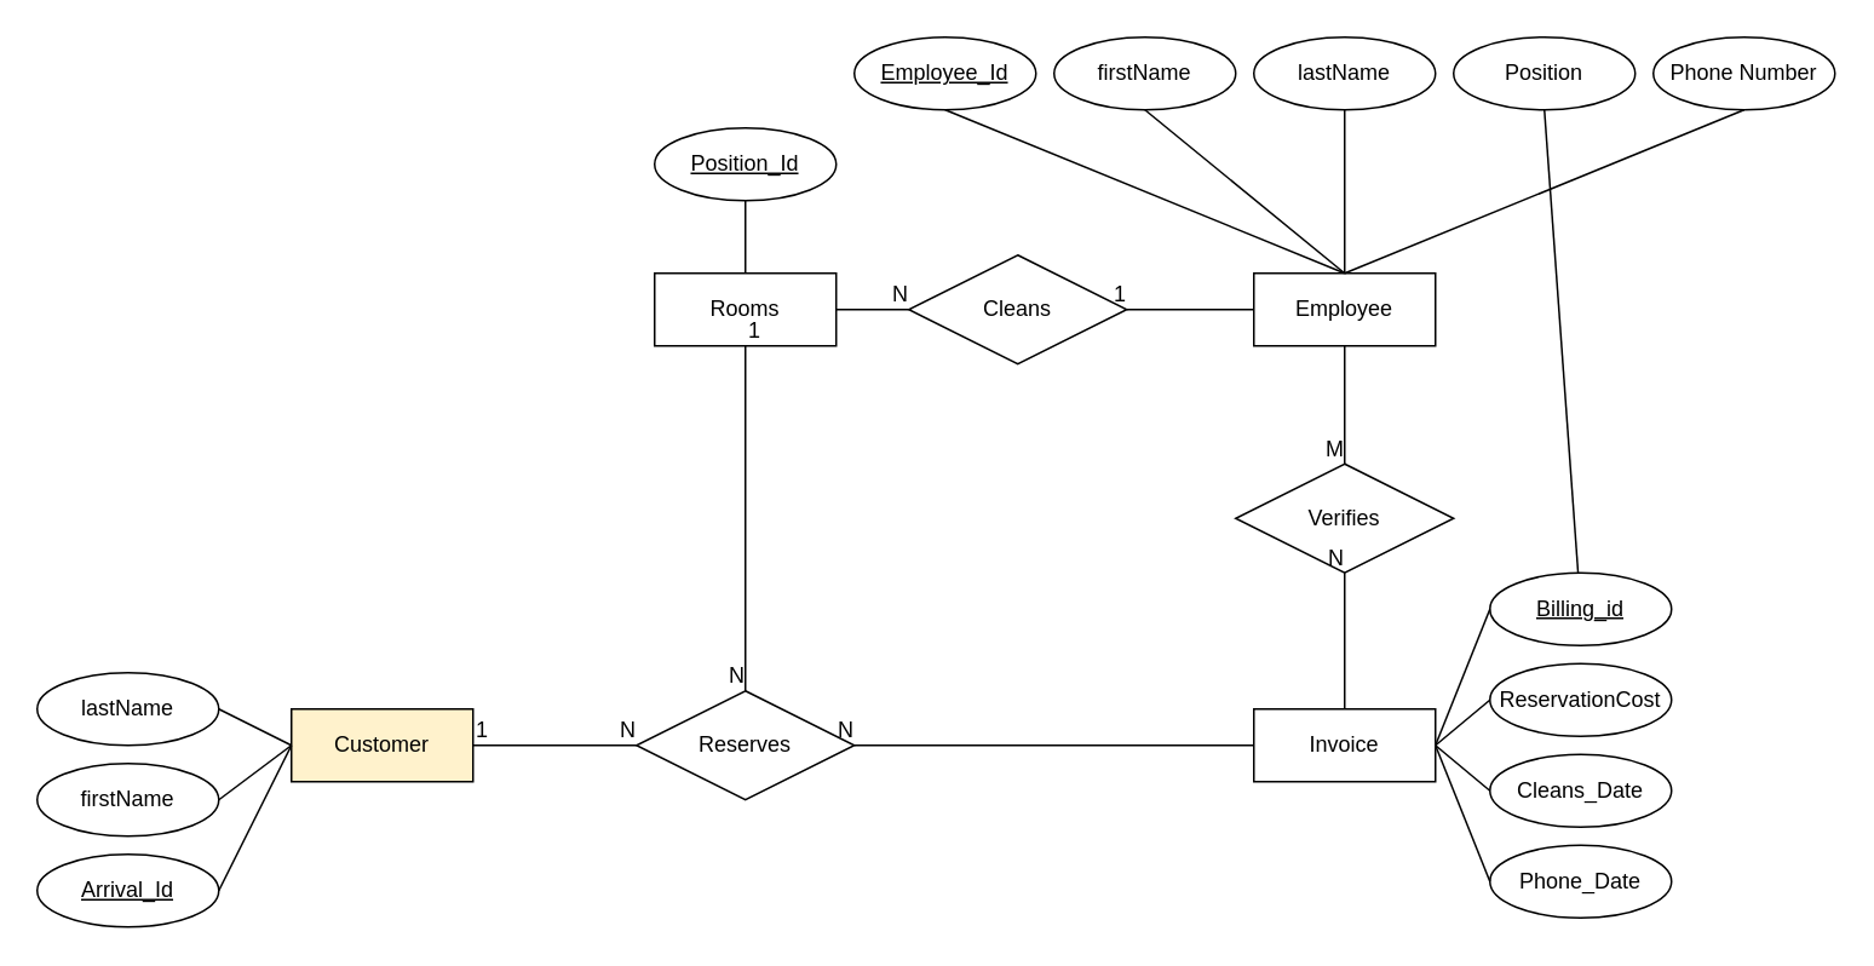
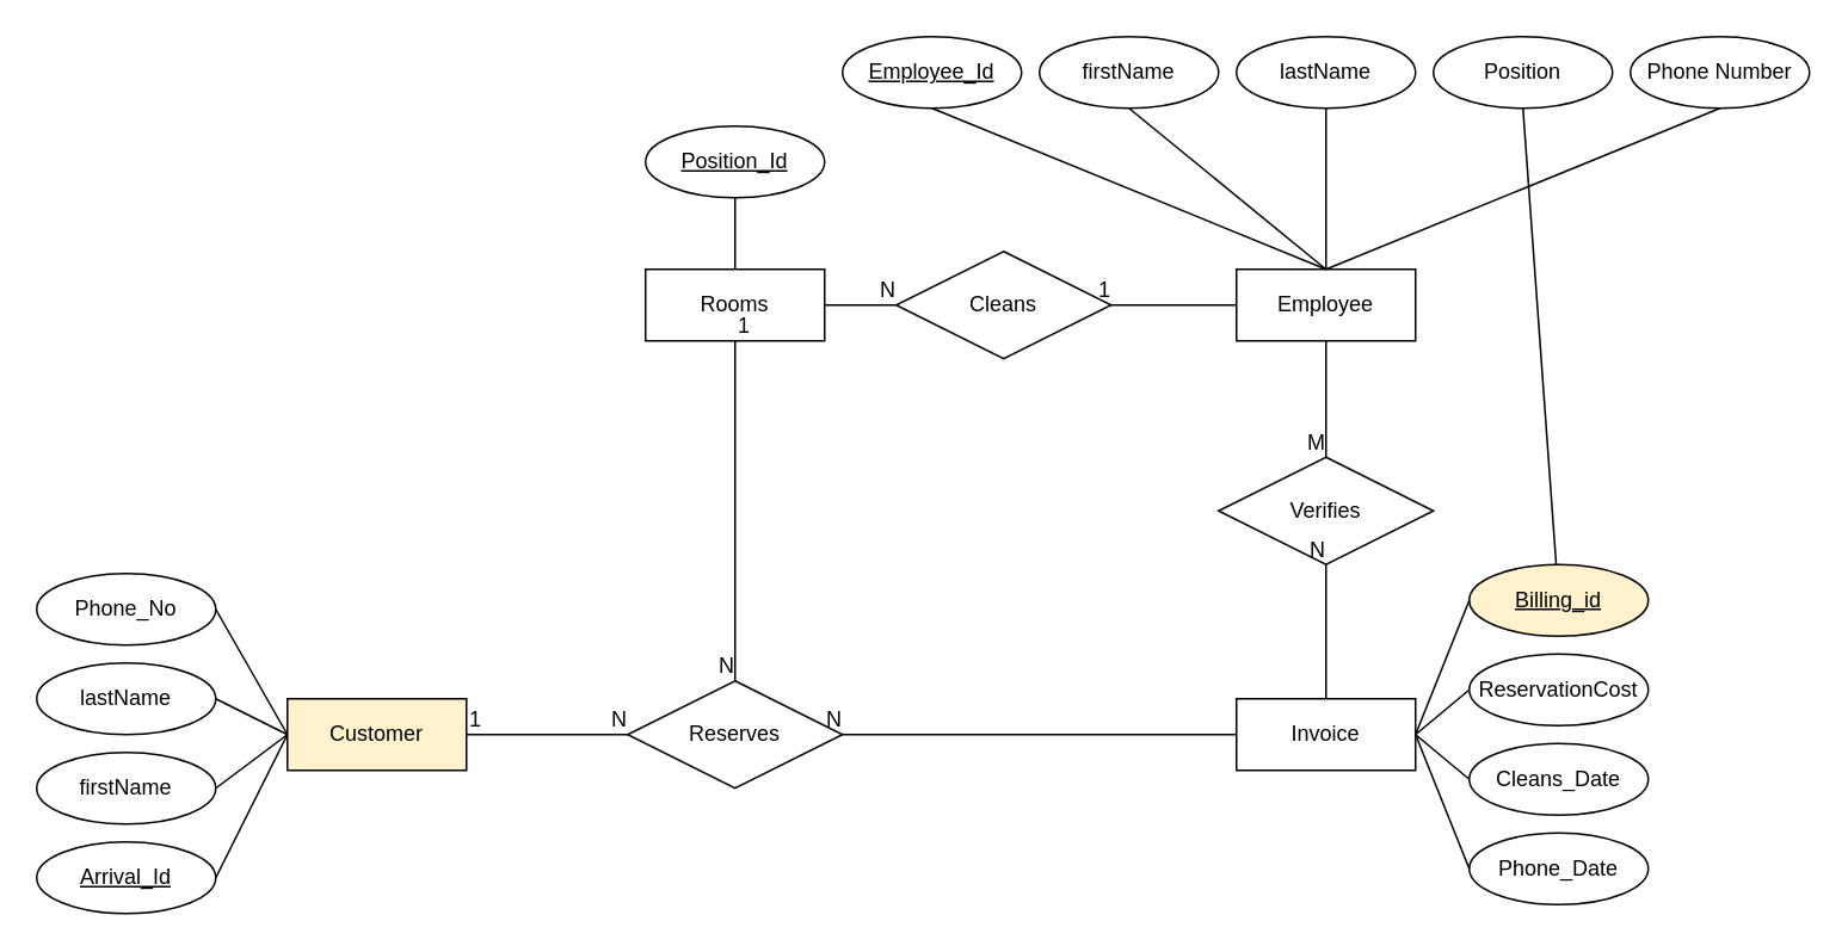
  <mxCell id="0" />
  <mxCell id="1" parent="0" />
  <mxCell id="2" value="Employee" style="whiteSpace=wrap;html=1;align=center;" parent="1" vertex="1"><mxGeometry x="690" y="150" width="100" height="40" as="geometry" /></mxCell>
  <mxCell id="3" value="Reserves" style="shape=rhombus;perimeter=rhombusPerimeter;whiteSpace=wrap;html=1;align=center;" parent="1" vertex="1"><mxGeometry x="350" y="380" width="120" height="60" as="geometry" /></mxCell>
  <mxCell id="4" value="Customer" style="whiteSpace=wrap;html=1;align=center;fillColor=#fff2cc;" parent="1" vertex="1"><mxGeometry x="160" y="390" width="100" height="40" as="geometry" /></mxCell>
  <mxCell id="5" value="" style="endArrow=none;html=1;rounded=0;entryX=1;entryY=0.5;entryDx=0;entryDy=0;exitX=0;exitY=0.5;exitDx=0;exitDy=0;" parent="1" source="8" target="3" edge="1"><mxGeometry relative="1" as="geometry"><mxPoint x="780" y="410" as="sourcePoint" /><mxPoint x="540" y="520" as="targetPoint" /></mxGeometry></mxCell>
  <mxCell id="6" value="N" style="resizable=0;html=1;align=right;verticalAlign=bottom;" parent="5" connectable="0" vertex="1"><mxGeometry x="1" relative="1" as="geometry" /></mxCell>
  <mxCell id="7" value="Rooms" style="whiteSpace=wrap;html=1;align=center;" parent="1" vertex="1"><mxGeometry x="360" y="150" width="100" height="40" as="geometry" /></mxCell>
  <mxCell id="8" value="Invoice" style="whiteSpace=wrap;html=1;align=center;" parent="1" vertex="1"><mxGeometry x="690" y="390" width="100" height="40" as="geometry" /></mxCell>
  <mxCell id="9" value="Employee_Id" style="ellipse;whiteSpace=wrap;html=1;align=center;fontStyle=4;" parent="1" vertex="1"><mxGeometry x="470" y="20" width="100" height="40" as="geometry" /></mxCell>
  <mxCell id="10" value="firstName" style="ellipse;whiteSpace=wrap;html=1;align=center;" parent="1" vertex="1"><mxGeometry x="580" y="20" width="100" height="40" as="geometry" /></mxCell>
  <mxCell id="11" value="lastName" style="ellipse;whiteSpace=wrap;html=1;align=center;" parent="1" vertex="1"><mxGeometry x="690" y="20" width="100" height="40" as="geometry" /></mxCell>
  <mxCell id="12" value="Position" style="ellipse;whiteSpace=wrap;html=1;align=center;" parent="1" vertex="1"><mxGeometry x="800" y="20" width="100" height="40" as="geometry" /></mxCell>
  <mxCell id="13" value="" style="endArrow=none;html=1;rounded=0;exitX=0.5;exitY=1;exitDx=0;exitDy=0;entryX=0.5;entryY=0;entryDx=0;entryDy=0;" parent="1" source="9" target="2" edge="1"><mxGeometry relative="1" as="geometry"><mxPoint x="140" y="580" as="sourcePoint" /><mxPoint x="300" y="580" as="targetPoint" /></mxGeometry></mxCell>
  <mxCell id="14" value="" style="endArrow=none;html=1;rounded=0;exitX=0.5;exitY=1;exitDx=0;exitDy=0;entryX=0.5;entryY=0;entryDx=0;entryDy=0;" parent="1" source="10" target="2" edge="1"><mxGeometry relative="1" as="geometry"><mxPoint x="100" y="770" as="sourcePoint" /><mxPoint x="280" y="730" as="targetPoint" /></mxGeometry></mxCell>
  <mxCell id="15" value="" style="endArrow=none;html=1;rounded=0;exitX=0.5;exitY=1;exitDx=0;exitDy=0;entryX=0.5;entryY=0;entryDx=0;entryDy=0;" parent="1" source="11" target="2" edge="1"><mxGeometry relative="1" as="geometry"><mxPoint x="220" y="770" as="sourcePoint" /><mxPoint x="280" y="730" as="targetPoint" /></mxGeometry></mxCell>
  <mxCell id="16" value="" style="endArrow=none;html=1;rounded=0;exitX=0.5;exitY=1;exitDx=0;exitDy=0;" parent="1" source="12" target="28" edge="1"><mxGeometry relative="1" as="geometry"><mxPoint x="340" y="770" as="sourcePoint" /><mxPoint x="280" y="730" as="targetPoint" /></mxGeometry></mxCell>
  <mxCell id="17" value="Arrival_Id" style="ellipse;whiteSpace=wrap;html=1;align=center;fontStyle=4;" parent="1" vertex="1"><mxGeometry x="20" y="470" width="100" height="40" as="geometry" /></mxCell>
  <mxCell id="18" value="" style="endArrow=none;html=1;rounded=0;exitX=0;exitY=0.5;exitDx=0;exitDy=0;entryX=1;entryY=0.5;entryDx=0;entryDy=0;" parent="1" source="4" target="17" edge="1"><mxGeometry relative="1" as="geometry"><mxPoint x="450" y="540" as="sourcePoint" /><mxPoint x="610" y="540" as="targetPoint" /></mxGeometry></mxCell>
  <mxCell id="19" value="firstName" style="ellipse;whiteSpace=wrap;html=1;align=center;" parent="1" vertex="1"><mxGeometry x="20" y="420" width="100" height="40" as="geometry" /></mxCell>
  <mxCell id="20" value="lastName" style="ellipse;whiteSpace=wrap;html=1;align=center;" parent="1" vertex="1"><mxGeometry x="20" y="370" width="100" height="40" as="geometry" /></mxCell>
+ <mxCell id="21" value="Phone_No" style="ellipse;whiteSpace=wrap;html=1;align=center;" parent="1" vertex="1"><mxGeometry x="20" y="320" width="100" height="40" as="geometry" /></mxCell>
+ <mxCell id="22" value="" style="endArrow=none;html=1;rounded=0;exitX=0;exitY=0.5;exitDx=0;exitDy=0;entryX=1;entryY=0.5;entryDx=0;entryDy=0;" parent="1" source="4" target="21" edge="1"><mxGeometry relative="1" as="geometry"><mxPoint x="170" y="420" as="sourcePoint" /><mxPoint x="130" y="480" as="targetPoint" /></mxGeometry></mxCell>
  <mxCell id="23" value="" style="endArrow=none;html=1;rounded=0;entryX=1;entryY=0.5;entryDx=0;entryDy=0;exitX=0;exitY=0.5;exitDx=0;exitDy=0;" parent="1" source="4" target="20" edge="1"><mxGeometry relative="1" as="geometry"><mxPoint x="150" y="360" as="sourcePoint" /><mxPoint x="140" y="490" as="targetPoint" /></mxGeometry></mxCell>
  <mxCell id="24" value="" style="endArrow=none;html=1;rounded=0;exitX=0;exitY=0.5;exitDx=0;exitDy=0;entryX=1;entryY=0.5;entryDx=0;entryDy=0;" parent="1" source="4" target="19" edge="1"><mxGeometry relative="1" as="geometry"><mxPoint x="190" y="440" as="sourcePoint" /><mxPoint x="150" y="500" as="targetPoint" /></mxGeometry></mxCell>
  <mxCell id="25" value="Position_Id" style="ellipse;whiteSpace=wrap;html=1;align=center;fontStyle=4;" parent="1" vertex="1"><mxGeometry x="360" y="70" width="100" height="40" as="geometry" /></mxCell>
  <mxCell id="26" value="ReservationCost" style="ellipse;whiteSpace=wrap;html=1;align=center;" parent="1" vertex="1"><mxGeometry x="820" y="365" width="100" height="40" as="geometry" /></mxCell>
  <mxCell id="27" value="Cleans_Date" style="ellipse;whiteSpace=wrap;html=1;align=center;" parent="1" vertex="1"><mxGeometry x="820" y="415" width="100" height="40" as="geometry" /></mxCell>
- <mxCell id="28" value="Billing_id" style="ellipse;whiteSpace=wrap;html=1;align=center;fontStyle=4;" parent="1" vertex="1"><mxGeometry x="820" y="315" width="100" height="40" as="geometry" /></mxCell>
+ <mxCell id="28" value="Billing_id" style="ellipse;whiteSpace=wrap;html=1;align=center;fontStyle=4;fillColor=#fff2cc;" parent="1" vertex="1"><mxGeometry x="820" y="315" width="100" height="40" as="geometry" /></mxCell>
  <mxCell id="29" value="" style="endArrow=none;html=1;rounded=0;entryX=0;entryY=0.5;entryDx=0;entryDy=0;exitX=1;exitY=0.5;exitDx=0;exitDy=0;" parent="1" source="8" target="28" edge="1"><mxGeometry relative="1" as="geometry"><mxPoint x="400" y="650" as="sourcePoint" /><mxPoint x="560" y="650" as="targetPoint" /></mxGeometry></mxCell>
  <mxCell id="30" value="" style="endArrow=none;html=1;rounded=0;entryX=0;entryY=0.5;entryDx=0;entryDy=0;exitX=1;exitY=0.5;exitDx=0;exitDy=0;" parent="1" source="8" target="26" edge="1"><mxGeometry relative="1" as="geometry"><mxPoint x="820" y="440" as="sourcePoint" /><mxPoint x="850" y="320" as="targetPoint" /></mxGeometry></mxCell>
  <mxCell id="31" value="Phone_Date" style="ellipse;whiteSpace=wrap;html=1;align=center;" parent="1" vertex="1"><mxGeometry x="820" y="465" width="100" height="40" as="geometry" /></mxCell>
  <mxCell id="32" value="" style="endArrow=none;html=1;rounded=0;entryX=0;entryY=0.5;entryDx=0;entryDy=0;exitX=1;exitY=0.5;exitDx=0;exitDy=0;" parent="1" source="8" target="27" edge="1"><mxGeometry relative="1" as="geometry"><mxPoint x="800" y="420" as="sourcePoint" /><mxPoint x="830" y="480" as="targetPoint" /></mxGeometry></mxCell>
  <mxCell id="33" value="" style="endArrow=none;html=1;rounded=0;entryX=0;entryY=0.5;entryDx=0;entryDy=0;exitX=1;exitY=0.5;exitDx=0;exitDy=0;" parent="1" source="8" target="31" edge="1"><mxGeometry relative="1" as="geometry"><mxPoint x="800" y="420" as="sourcePoint" /><mxPoint x="830" y="540" as="targetPoint" /></mxGeometry></mxCell>
  <mxCell id="34" value="" style="endArrow=none;html=1;rounded=0;exitX=0.5;exitY=1;exitDx=0;exitDy=0;entryX=0.5;entryY=0;entryDx=0;entryDy=0;" parent="1" source="25" target="7" edge="1"><mxGeometry relative="1" as="geometry"><mxPoint x="300" y="530" as="sourcePoint" /><mxPoint x="460" y="530" as="targetPoint" /></mxGeometry></mxCell>
  <mxCell id="35" value="Phone Number" style="ellipse;whiteSpace=wrap;html=1;align=center;" parent="1" vertex="1"><mxGeometry x="910" y="20" width="100" height="40" as="geometry" /></mxCell>
  <mxCell id="36" value="" style="endArrow=none;html=1;rounded=0;exitX=0.5;exitY=1;exitDx=0;exitDy=0;entryX=0.5;entryY=0;entryDx=0;entryDy=0;" parent="1" source="35" target="2" edge="1"><mxGeometry relative="1" as="geometry"><mxPoint x="470" y="770" as="sourcePoint" /><mxPoint x="280" y="730" as="targetPoint" /></mxGeometry></mxCell>
  <mxCell id="37" value="Verifies" style="shape=rhombus;perimeter=rhombusPerimeter;whiteSpace=wrap;html=1;align=center;" parent="1" vertex="1"><mxGeometry x="680" y="255" width="120" height="60" as="geometry" /></mxCell>
  <mxCell id="38" value="" style="endArrow=none;html=1;rounded=0;exitX=0.5;exitY=1;exitDx=0;exitDy=0;entryX=0.5;entryY=0;entryDx=0;entryDy=0;" parent="1" source="2" target="37" edge="1"><mxGeometry relative="1" as="geometry"><mxPoint x="100" y="420" as="sourcePoint" /><mxPoint x="370" y="420" as="targetPoint" /></mxGeometry></mxCell>
  <mxCell id="39" value="M" style="resizable=0;html=1;align=right;verticalAlign=bottom;" parent="38" connectable="0" vertex="1"><mxGeometry x="1" relative="1" as="geometry" /></mxCell>
  <mxCell id="40" value="" style="endArrow=none;html=1;rounded=0;entryX=0.5;entryY=1;entryDx=0;entryDy=0;exitX=0.5;exitY=0;exitDx=0;exitDy=0;" parent="1" source="8" target="37" edge="1"><mxGeometry relative="1" as="geometry"><mxPoint x="700" y="420" as="sourcePoint" /><mxPoint x="490" y="420" as="targetPoint" /></mxGeometry></mxCell>
  <mxCell id="41" value="N" style="resizable=0;html=1;align=right;verticalAlign=bottom;" parent="40" connectable="0" vertex="1"><mxGeometry x="1" relative="1" as="geometry" /></mxCell>
  <mxCell id="42" value="" style="endArrow=none;html=1;rounded=0;exitX=1;exitY=0.5;exitDx=0;exitDy=0;entryX=0;entryY=0.5;entryDx=0;entryDy=0;" parent="1" source="4" target="3" edge="1"><mxGeometry relative="1" as="geometry"><mxPoint x="120" y="420" as="sourcePoint" /><mxPoint x="280" y="420" as="targetPoint" /></mxGeometry></mxCell>
  <mxCell id="43" value="1" style="resizable=0;html=1;align=left;verticalAlign=bottom;" parent="42" connectable="0" vertex="1"><mxGeometry x="-1" relative="1" as="geometry" /></mxCell>
  <mxCell id="44" value="N" style="resizable=0;html=1;align=right;verticalAlign=bottom;" parent="42" connectable="0" vertex="1"><mxGeometry x="1" relative="1" as="geometry" /></mxCell>
  <mxCell id="45" value="" style="endArrow=none;html=1;rounded=0;exitX=0.5;exitY=1;exitDx=0;exitDy=0;entryX=0.5;entryY=0;entryDx=0;entryDy=0;" parent="1" source="7" target="3" edge="1"><mxGeometry relative="1" as="geometry"><mxPoint x="100" y="420" as="sourcePoint" /><mxPoint x="370" y="420" as="targetPoint" /></mxGeometry></mxCell>
  <mxCell id="46" value="1" style="resizable=0;html=1;align=left;verticalAlign=bottom;" parent="45" connectable="0" vertex="1"><mxGeometry x="-1" relative="1" as="geometry" /></mxCell>
  <mxCell id="47" value="N" style="resizable=0;html=1;align=right;verticalAlign=bottom;" parent="45" connectable="0" vertex="1"><mxGeometry x="1" relative="1" as="geometry" /></mxCell>
  <mxCell id="48" value="Cleans" style="shape=rhombus;perimeter=rhombusPerimeter;whiteSpace=wrap;html=1;align=center;" parent="1" vertex="1"><mxGeometry x="500" y="140" width="120" height="60" as="geometry" /></mxCell>
  <mxCell id="49" value="" style="endArrow=none;html=1;rounded=0;exitX=1;exitY=0.5;exitDx=0;exitDy=0;entryX=0;entryY=0.5;entryDx=0;entryDy=0;" parent="1" source="7" target="48" edge="1"><mxGeometry relative="1" as="geometry"><mxPoint x="420" y="200" as="sourcePoint" /><mxPoint x="420" y="390" as="targetPoint" /></mxGeometry></mxCell>
  <mxCell id="50" value="" style="resizable=0;html=1;align=left;verticalAlign=bottom;" parent="49" connectable="0" vertex="1"><mxGeometry x="-1" relative="1" as="geometry" /></mxCell>
  <mxCell id="51" value="N" style="resizable=0;html=1;align=right;verticalAlign=bottom;" parent="49" connectable="0" vertex="1"><mxGeometry x="1" relative="1" as="geometry" /></mxCell>
  <mxCell id="52" value="" style="endArrow=none;html=1;rounded=0;entryX=1;entryY=0.5;entryDx=0;entryDy=0;exitX=0;exitY=0.5;exitDx=0;exitDy=0;" parent="1" source="2" target="48" edge="1"><mxGeometry relative="1" as="geometry"><mxPoint x="700" y="420" as="sourcePoint" /><mxPoint x="480" y="420" as="targetPoint" /></mxGeometry></mxCell>
  <mxCell id="53" value="1" style="resizable=0;html=1;align=right;verticalAlign=bottom;" parent="52" connectable="0" vertex="1"><mxGeometry x="1" relative="1" as="geometry" /></mxCell>
